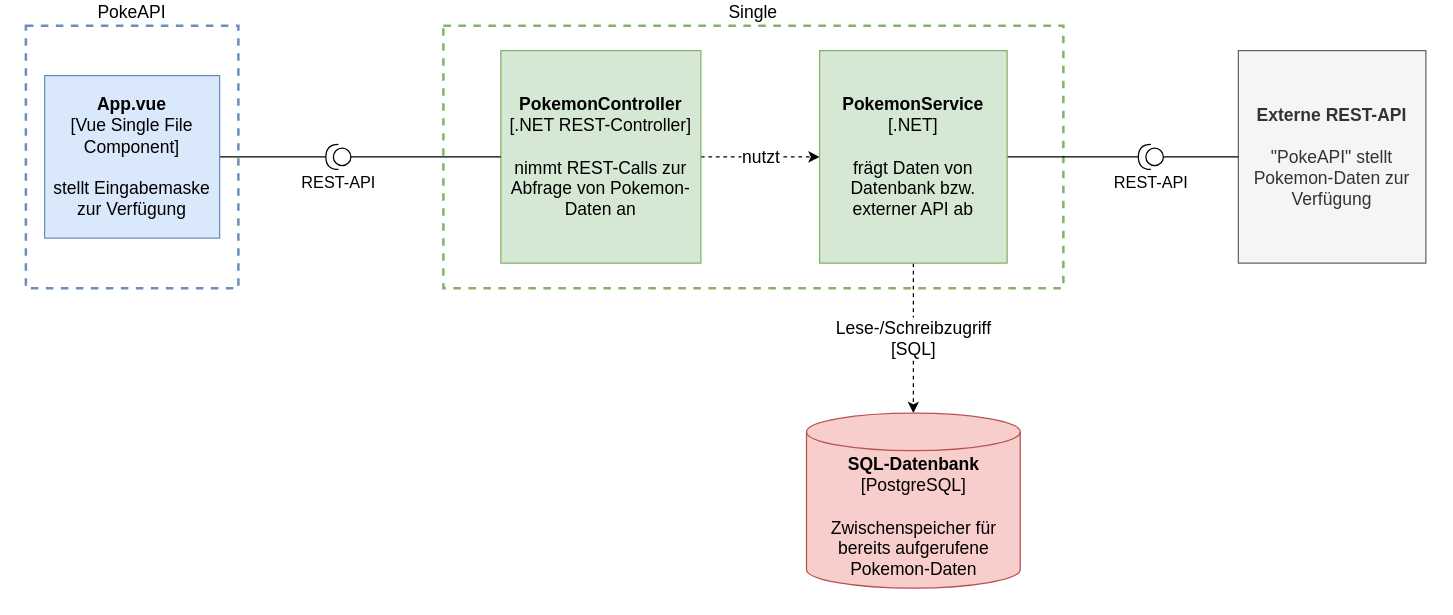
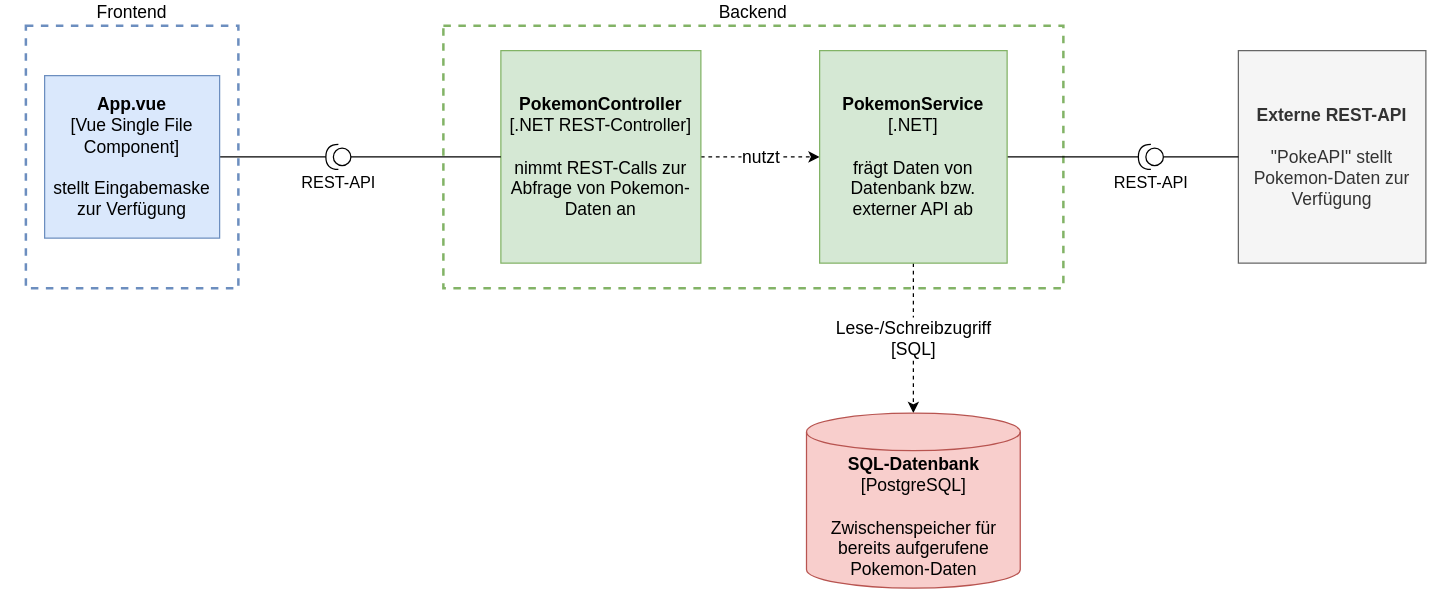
  <mxCell id="0" />
  <mxCell id="1" parent="0" />
  <mxCell id="2" style="edgeStyle=orthogonalEdgeStyle;rounded=0;orthogonalLoop=1;jettySize=auto;html=1;entryX=1;entryY=0.5;entryDx=0;entryDy=0;entryPerimeter=0;endArrow=none;endFill=0;exitX=1;exitY=0.5;exitDx=0;exitDy=0;" edge="1" parent="1" source="13" target="12"><mxGeometry relative="1" as="geometry" /></mxCell>
- <mxCell id="3" value="PokeAPI" style="rounded=0;whiteSpace=wrap;html=1;labelPosition=center;verticalLabelPosition=top;align=center;verticalAlign=bottom;fillColor=none;strokeColor=#6c8ebf;fontSize=14;fontStyle=0;dashed=1;strokeWidth=2;" parent="1" vertex="1"><mxGeometry x="20" y="20" width="170" height="210" as="geometry" /></mxCell>
- <mxCell id="4" value="Single" style="rounded=0;whiteSpace=wrap;html=1;labelPosition=center;verticalLabelPosition=top;align=center;verticalAlign=bottom;fillColor=none;strokeColor=#82b366;fontSize=14;fontStyle=0;strokeWidth=2;dashed=1;" parent="1" vertex="1"><mxGeometry x="354" y="20" width="496" height="210" as="geometry" /></mxCell>
+ <mxCell id="3" value="Frontend" style="rounded=0;whiteSpace=wrap;html=1;labelPosition=center;verticalLabelPosition=top;align=center;verticalAlign=bottom;fillColor=none;strokeColor=#6c8ebf;fontSize=14;fontStyle=0;dashed=1;strokeWidth=2;" parent="1" vertex="1"><mxGeometry x="20" y="20" width="170" height="210" as="geometry" /></mxCell>
+ <mxCell id="4" value="Backend" style="rounded=0;whiteSpace=wrap;html=1;labelPosition=center;verticalLabelPosition=top;align=center;verticalAlign=bottom;fillColor=none;strokeColor=#82b366;fontSize=14;fontStyle=0;strokeWidth=2;dashed=1;" parent="1" vertex="1"><mxGeometry x="354" y="20" width="496" height="210" as="geometry" /></mxCell>
  <mxCell id="5" value="nutzt" style="edgeStyle=orthogonalEdgeStyle;rounded=0;orthogonalLoop=1;jettySize=auto;html=1;entryX=0;entryY=0.5;entryDx=0;entryDy=0;endArrow=classic;endFill=1;fontSize=14;fontStyle=0;dashed=1;" parent="1" source="6" target="9" edge="1"><mxGeometry relative="1" as="geometry" /></mxCell>
  <mxCell id="6" value="&lt;div&gt;PokemonController&lt;/div&gt;&lt;div&gt;&lt;span style=&quot;font-weight: normal;&quot;&gt;[.NET REST-Controller]&lt;/span&gt;&lt;/div&gt;&lt;div&gt;&lt;span style=&quot;font-weight: normal;&quot;&gt;&lt;br&gt;&lt;/span&gt;&lt;/div&gt;&lt;div&gt;&lt;span style=&quot;font-weight: normal;&quot;&gt;nimmt REST-Calls zur Abfrage von Pokemon-Daten an&lt;br&gt;&lt;/span&gt;&lt;/div&gt;" style="rounded=0;whiteSpace=wrap;html=1;fontSize=14;fontStyle=1;fillColor=#d5e8d4;strokeColor=#82b366;" parent="1" vertex="1"><mxGeometry x="400" y="40" width="160" height="170" as="geometry" /></mxCell>
  <mxCell id="7" value="&lt;div&gt;Lese-/Schreibzugriff&lt;/div&gt;&lt;div&gt;[SQL]&lt;br&gt;&lt;/div&gt;" style="edgeStyle=orthogonalEdgeStyle;rounded=0;orthogonalLoop=1;jettySize=auto;html=1;fontSize=14;fontStyle=0;dashed=1;" parent="1" source="9" target="10" edge="1"><mxGeometry relative="1" as="geometry" /></mxCell>
  <mxCell id="8" style="edgeStyle=orthogonalEdgeStyle;rounded=0;orthogonalLoop=1;jettySize=auto;html=1;entryX=1;entryY=0.5;entryDx=0;entryDy=0;entryPerimeter=0;endArrow=none;endFill=0;" edge="1" parent="1" source="9" target="16"><mxGeometry relative="1" as="geometry" /></mxCell>
  <mxCell id="9" value="&lt;div&gt;PokemonService&lt;/div&gt;&lt;div&gt;&lt;span style=&quot;font-weight: normal;&quot;&gt;[.NET]&lt;/span&gt;&lt;/div&gt;&lt;div&gt;&lt;span style=&quot;font-weight: normal;&quot;&gt;&lt;br&gt;&lt;/span&gt;&lt;/div&gt;&lt;div&gt;&lt;span style=&quot;font-weight: normal;&quot;&gt;frägt Daten von Datenbank bzw. externer API ab&lt;/span&gt;&lt;br&gt;&lt;/div&gt;" style="rounded=0;whiteSpace=wrap;html=1;fontSize=14;fontStyle=1;fillColor=#d5e8d4;strokeColor=#82b366;" parent="1" vertex="1"><mxGeometry x="655" y="40" width="150" height="170" as="geometry" /></mxCell>
  <mxCell id="10" value="&lt;div&gt;&lt;b&gt;SQL-Datenbank&lt;/b&gt;&lt;/div&gt;&lt;div&gt;[PostgreSQL]&lt;b&gt;&lt;br&gt;&lt;/b&gt;&lt;/div&gt;&lt;div&gt;&lt;br&gt;&lt;/div&gt;&lt;div&gt;Zwischenspeicher für bereits aufgerufene Pokemon-Daten&lt;br&gt;&lt;/div&gt;" style="shape=cylinder3;whiteSpace=wrap;html=1;boundedLbl=1;backgroundOutline=1;size=15;labelPosition=center;verticalLabelPosition=middle;align=center;verticalAlign=middle;fillColor=#f8cecc;strokeColor=#b85450;fontSize=14;fontStyle=0" parent="1" vertex="1"><mxGeometry x="644.5" y="330" width="171" height="140" as="geometry" /></mxCell>
  <mxCell id="11" style="edgeStyle=orthogonalEdgeStyle;rounded=0;orthogonalLoop=1;jettySize=auto;html=1;exitX=0;exitY=0.5;exitDx=0;exitDy=0;exitPerimeter=0;endArrow=none;endFill=0;" edge="1" parent="1" source="12" target="6"><mxGeometry relative="1" as="geometry" /></mxCell>
  <mxCell id="12" value="REST-API" style="shape=providedRequiredInterface;html=1;verticalLabelPosition=bottom;sketch=0;direction=west;fontSize=13;" vertex="1" parent="1"><mxGeometry x="260" y="115" width="20" height="20" as="geometry" /></mxCell>
  <mxCell id="13" value="&lt;div&gt;&lt;b&gt;App.vue&lt;/b&gt;&lt;/div&gt;&lt;div&gt;[Vue Single File Component]&lt;/div&gt;&lt;div&gt;&lt;br&gt;&lt;/div&gt;&lt;div&gt;stellt Eingabemaske zur Verfügung&lt;br&gt;&lt;/div&gt;" style="rounded=0;whiteSpace=wrap;html=1;fontSize=14;fontStyle=0;fillColor=#dae8fc;strokeColor=#6c8ebf;" vertex="1" parent="1"><mxGeometry x="35" y="60" width="140" height="130" as="geometry" /></mxCell>
  <mxCell id="14" value="&lt;div&gt;Externe REST-API&lt;/div&gt;&lt;div&gt;&lt;span style=&quot;font-weight: normal;&quot;&gt;&lt;br&gt;&lt;/span&gt;&lt;/div&gt;&lt;div&gt;&lt;span style=&quot;font-weight: normal;&quot;&gt;&quot;PokeAPI&quot; stellt Pokemon-Daten zur Verfügung&lt;/span&gt;&lt;/div&gt;" style="rounded=0;whiteSpace=wrap;html=1;fontSize=14;fontStyle=1;fillColor=#f5f5f5;strokeColor=#666666;fontColor=#333333;" vertex="1" parent="1"><mxGeometry x="990" y="40" width="150" height="170" as="geometry" /></mxCell>
  <mxCell id="15" style="edgeStyle=orthogonalEdgeStyle;rounded=0;orthogonalLoop=1;jettySize=auto;html=1;entryX=0;entryY=0.5;entryDx=0;entryDy=0;endArrow=none;endFill=0;" edge="1" parent="1" source="16" target="14"><mxGeometry relative="1" as="geometry" /></mxCell>
  <mxCell id="16" value="REST-API" style="shape=providedRequiredInterface;html=1;verticalLabelPosition=bottom;sketch=0;direction=west;fontSize=13;" vertex="1" parent="1"><mxGeometry x="910" y="115" width="20" height="20" as="geometry" /></mxCell>
